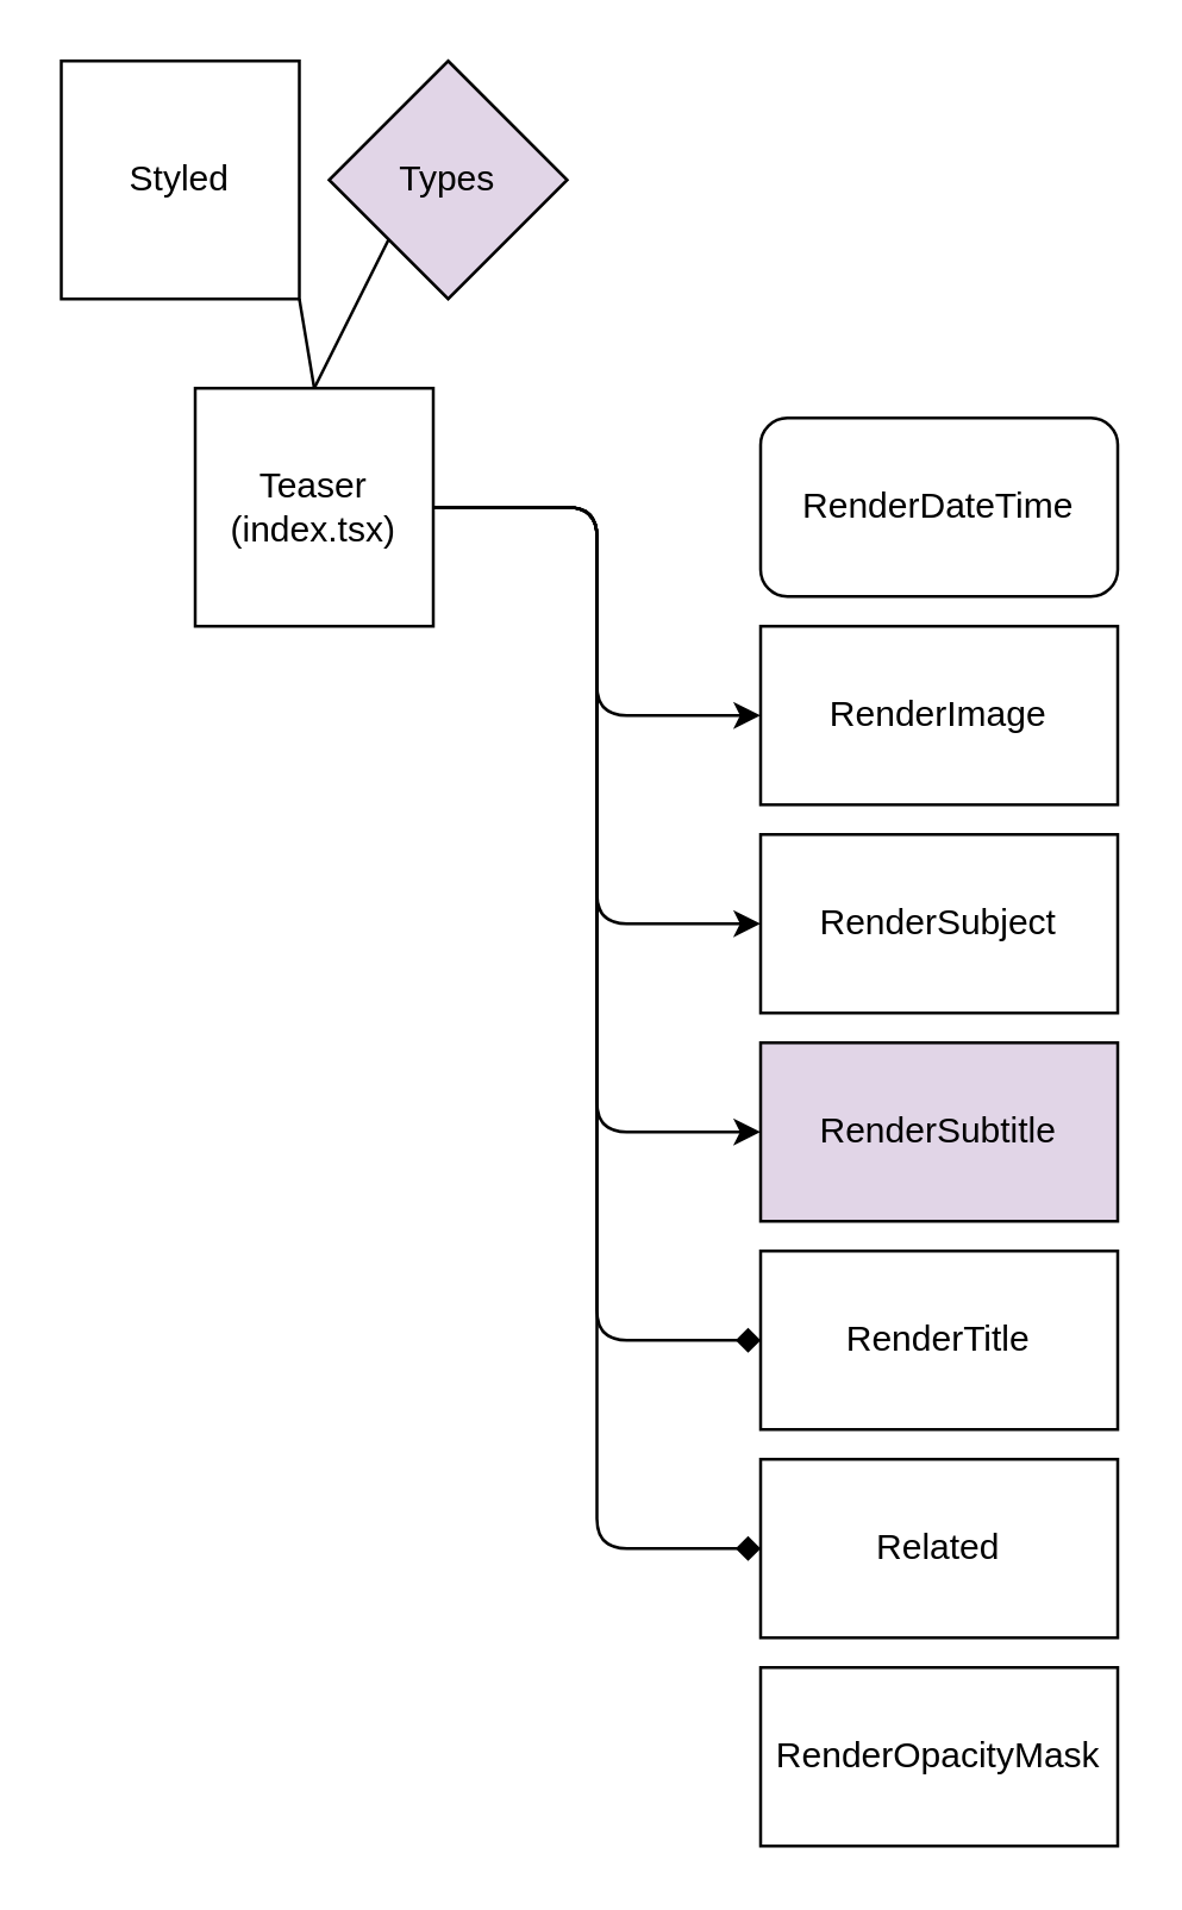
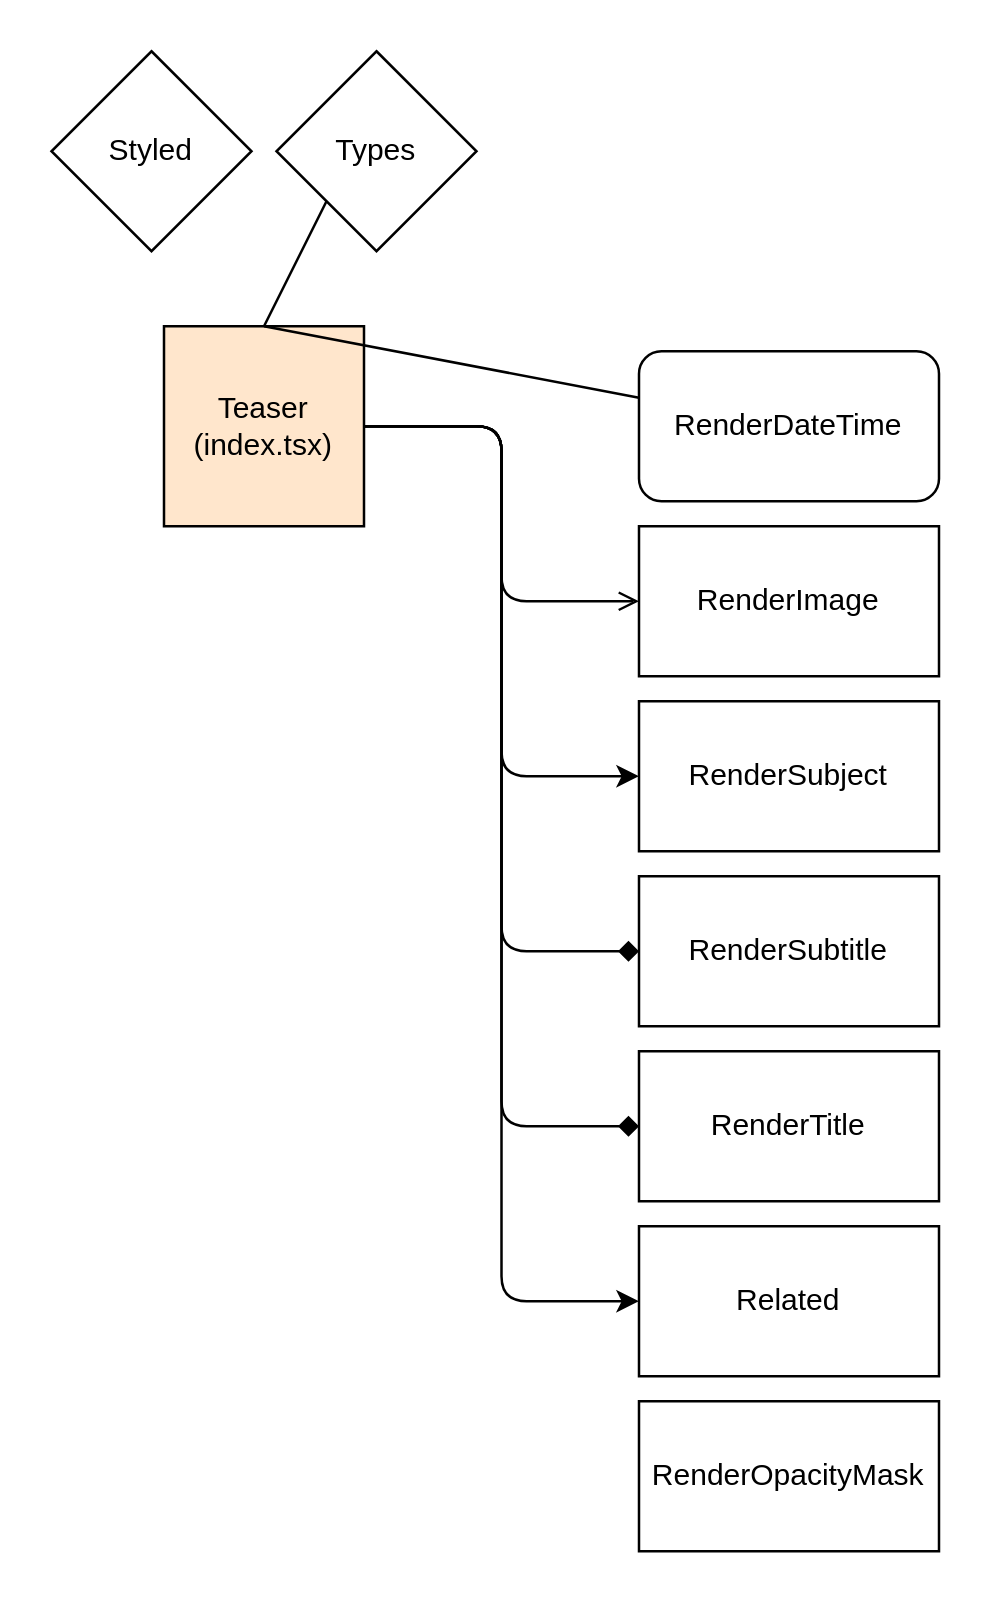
  <mxCell id="0" />
  <mxCell id="1" parent="0" />
  <mxCell id="2" value="RenderDateTime" style="whiteSpace=wrap;html=1;rounded=1;" parent="1" vertex="1"><mxGeometry x="255" y="140" width="120" height="60" as="geometry" /></mxCell>
  <mxCell id="3" value="RenderImage" style="whiteSpace=wrap;html=1;" parent="1" vertex="1"><mxGeometry x="255" y="210" width="120" height="60" as="geometry" /></mxCell>
  <mxCell id="4" value="RenderSubject" style="whiteSpace=wrap;html=1;" parent="1" vertex="1"><mxGeometry x="255" y="280" width="120" height="60" as="geometry" /></mxCell>
- <mxCell id="5" value="RenderSubtitle" style="whiteSpace=wrap;html=1;fillColor=#e1d5e7;" parent="1" vertex="1"><mxGeometry x="255" y="350" width="120" height="60" as="geometry" /></mxCell>
+ <mxCell id="5" value="RenderSubtitle" style="whiteSpace=wrap;html=1;" parent="1" vertex="1"><mxGeometry x="255" y="350" width="120" height="60" as="geometry" /></mxCell>
  <mxCell id="6" value="RenderTitle" style="whiteSpace=wrap;html=1;" parent="1" vertex="1"><mxGeometry x="255" y="420" width="120" height="60" as="geometry" /></mxCell>
- <mxCell id="7" value="" style="edgeStyle=elbowEdgeStyle;elbow=horizontal;endArrow=classic;html=1;exitX=1;exitY=0.5;exitDx=0;exitDy=0;entryX=0;entryY=0.5;entryDx=0;entryDy=0;" parent="1" source="13" target="3" edge="1"><mxGeometry width="50" height="50" relative="1" as="geometry"><mxPoint x="365" y="330" as="sourcePoint" /><mxPoint x="415" y="280" as="targetPoint" /></mxGeometry></mxCell>
+ <mxCell id="7" value="" style="edgeStyle=elbowEdgeStyle;elbow=horizontal;endArrow=open;html=1;exitX=1;exitY=0.5;exitDx=0;exitDy=0;entryX=0;entryY=0.5;entryDx=0;entryDy=0;" parent="1" source="13" target="3" edge="1"><mxGeometry width="50" height="50" relative="1" as="geometry"><mxPoint x="365" y="330" as="sourcePoint" /><mxPoint x="415" y="280" as="targetPoint" /></mxGeometry></mxCell>
  <mxCell id="8" value="" style="edgeStyle=elbowEdgeStyle;elbow=horizontal;endArrow=classic;html=1;exitX=1;exitY=0.5;exitDx=0;exitDy=0;entryX=0;entryY=0.5;entryDx=0;entryDy=0;" parent="1" source="13" target="4" edge="1"><mxGeometry width="50" height="50" relative="1" as="geometry"><mxPoint x="265" y="330" as="sourcePoint" /><mxPoint x="203" y="310" as="targetPoint" /></mxGeometry></mxCell>
- <mxCell id="9" value="" style="edgeStyle=elbowEdgeStyle;elbow=horizontal;endArrow=classic;html=1;exitX=1;exitY=0.5;exitDx=0;exitDy=0;entryX=0;entryY=0.5;entryDx=0;entryDy=0;" parent="1" source="13" target="5" edge="1"><mxGeometry width="50" height="50" relative="1" as="geometry"><mxPoint x="265" y="330" as="sourcePoint" /><mxPoint x="315" y="280" as="targetPoint" /></mxGeometry></mxCell>
+ <mxCell id="9" value="" style="edgeStyle=elbowEdgeStyle;elbow=horizontal;endArrow=diamond;html=1;exitX=1;exitY=0.5;exitDx=0;exitDy=0;entryX=0;entryY=0.5;entryDx=0;entryDy=0;" parent="1" source="13" target="5" edge="1"><mxGeometry width="50" height="50" relative="1" as="geometry"><mxPoint x="265" y="330" as="sourcePoint" /><mxPoint x="315" y="280" as="targetPoint" /></mxGeometry></mxCell>
  <mxCell id="10" value="" style="edgeStyle=elbowEdgeStyle;elbow=horizontal;endArrow=diamond;html=1;exitX=1;exitY=0.5;exitDx=0;exitDy=0;entryX=0;entryY=0.5;entryDx=0;entryDy=0;" parent="1" source="13" target="6" edge="1"><mxGeometry width="50" height="50" relative="1" as="geometry"><mxPoint x="265" y="330" as="sourcePoint" /><mxPoint x="315" y="280" as="targetPoint" /></mxGeometry></mxCell>
- <mxCell id="11" value="Styled" style="whiteSpace=wrap;html=1;rounded=0;" parent="1" vertex="1"><mxGeometry x="20" y="20" width="80" height="80" as="geometry" /></mxCell>
- <mxCell id="12" value="Types" style="rhombus;whiteSpace=wrap;html=1;fillColor=#e1d5e7;" parent="1" vertex="1"><mxGeometry x="110" y="20" width="80" height="80" as="geometry" /></mxCell>
- <mxCell id="13" value="Teaser&lt;br&gt;(index.tsx)" style="whiteSpace=wrap;html=1;aspect=fixed;" parent="1" vertex="1"><mxGeometry x="65" y="130" width="80" height="80" as="geometry" /></mxCell>
- <mxCell id="14" value="" style="endArrow=none;html=1;entryX=1;entryY=1;entryDx=0;entryDy=0;exitX=0.5;exitY=0;exitDx=0;exitDy=0;" parent="1" source="13" target="11" edge="1"><mxGeometry width="50" height="50" relative="1" as="geometry"><mxPoint x="240" y="230" as="sourcePoint" /><mxPoint x="290" y="180" as="targetPoint" /></mxGeometry></mxCell>
+ <mxCell id="11" value="Styled" style="rhombus;whiteSpace=wrap;html=1;" parent="1" vertex="1"><mxGeometry x="20" y="20" width="80" height="80" as="geometry" /></mxCell>
+ <mxCell id="12" value="Types" style="rhombus;whiteSpace=wrap;html=1;" parent="1" vertex="1"><mxGeometry x="110" y="20" width="80" height="80" as="geometry" /></mxCell>
+ <mxCell id="13" value="Teaser&lt;br&gt;(index.tsx)" style="whiteSpace=wrap;html=1;aspect=fixed;fillColor=#ffe6cc;" parent="1" vertex="1"><mxGeometry x="65" y="130" width="80" height="80" as="geometry" /></mxCell>
+ <mxCell id="14" value="" style="endArrow=none;html=1;exitX=0.5;exitY=0;exitDx=0;exitDy=0;" parent="1" source="13" target="2" edge="1"><mxGeometry width="50" height="50" relative="1" as="geometry"><mxPoint x="240" y="230" as="sourcePoint" /><mxPoint x="290" y="180" as="targetPoint" /></mxGeometry></mxCell>
  <mxCell id="15" value="" style="endArrow=none;html=1;entryX=0;entryY=1;entryDx=0;entryDy=0;exitX=0.5;exitY=0;exitDx=0;exitDy=0;" parent="1" source="13" target="12" edge="1"><mxGeometry width="50" height="50" relative="1" as="geometry"><mxPoint x="240" y="230" as="sourcePoint" /><mxPoint x="290" y="180" as="targetPoint" /></mxGeometry></mxCell>
  <mxCell id="16" value="Related" style="whiteSpace=wrap;html=1;" vertex="1" parent="1"><mxGeometry x="255" y="490" width="120" height="60" as="geometry" /></mxCell>
- <mxCell id="17" value="" style="edgeStyle=segmentEdgeStyle;endArrow=diamond;html=1;exitX=1;exitY=0.5;exitDx=0;exitDy=0;entryX=0;entryY=0.5;entryDx=0;entryDy=0;" edge="1" parent="1" source="13" target="16"><mxGeometry width="50" height="50" relative="1" as="geometry"><mxPoint x="320" y="330" as="sourcePoint" /><mxPoint x="370" y="280" as="targetPoint" /><Array as="points"><mxPoint x="200" y="170" /><mxPoint x="200" y="520" /></Array></mxGeometry></mxCell>
+ <mxCell id="17" value="" style="edgeStyle=segmentEdgeStyle;endArrow=classic;html=1;exitX=1;exitY=0.5;exitDx=0;exitDy=0;entryX=0;entryY=0.5;entryDx=0;entryDy=0;" edge="1" parent="1" source="13" target="16"><mxGeometry width="50" height="50" relative="1" as="geometry"><mxPoint x="320" y="330" as="sourcePoint" /><mxPoint x="370" y="280" as="targetPoint" /><Array as="points"><mxPoint x="200" y="170" /><mxPoint x="200" y="520" /></Array></mxGeometry></mxCell>
  <mxCell id="18" value="RenderOpacityMask" style="whiteSpace=wrap;html=1;" vertex="1" parent="1"><mxGeometry x="255" y="560" width="120" height="60" as="geometry" /></mxCell>
